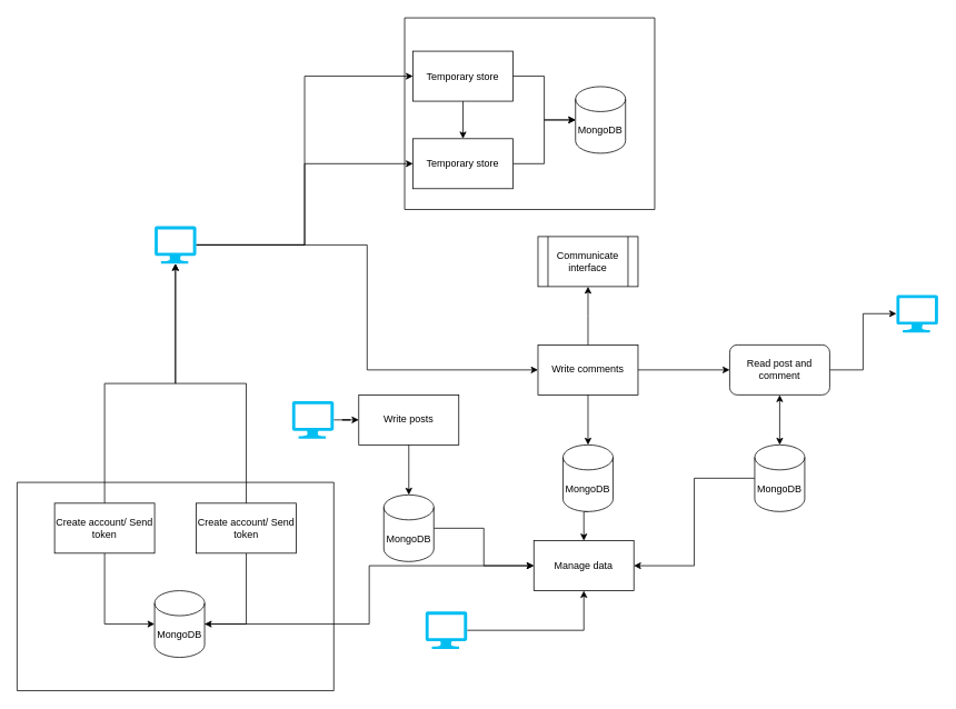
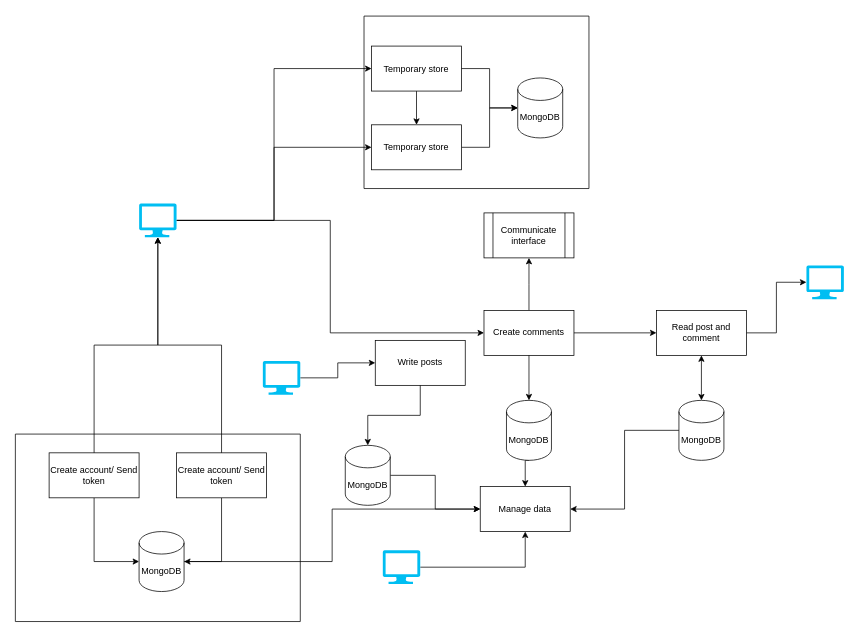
  <mxCell id="0" />
  <mxCell id="1" parent="0" />
- <mxCell id="2" value="Write posts" style="rounded=0;whiteSpace=wrap;html=1;" parent="1" vertex="1"><mxGeometry x="430" y="473" width="120" height="60" as="geometry" /></mxCell>
+ <mxCell id="2" value="Write posts" style="rounded=0;whiteSpace=wrap;html=1;" parent="1" vertex="1"><mxGeometry x="500" y="453" width="120" height="60" as="geometry" /></mxCell>
  <mxCell id="3" style="edgeStyle=orthogonalEdgeStyle;rounded=0;orthogonalLoop=1;jettySize=auto;html=1;startArrow=none;startFill=0;" parent="1" source="4" edge="1"><mxGeometry relative="1" as="geometry"><mxPoint x="705" y="343" as="targetPoint" /></mxGeometry></mxCell>
- <mxCell id="4" value="Write comments" style="rounded=0;whiteSpace=wrap;html=1;" parent="1" vertex="1"><mxGeometry x="645" y="413" width="120" height="60" as="geometry" /></mxCell>
+ <mxCell id="4" value="Create comments" style="rounded=0;whiteSpace=wrap;html=1;" parent="1" vertex="1"><mxGeometry x="645" y="413" width="120" height="60" as="geometry" /></mxCell>
  <mxCell id="5" style="edgeStyle=orthogonalEdgeStyle;rounded=0;orthogonalLoop=1;jettySize=auto;html=1;exitX=0;exitY=0.5;exitDx=0;exitDy=0;startArrow=classic;startFill=1;endArrow=none;endFill=0;" parent="1" source="7" target="4" edge="1"><mxGeometry relative="1" as="geometry" /></mxCell>
  <mxCell id="6" style="edgeStyle=orthogonalEdgeStyle;rounded=0;orthogonalLoop=1;jettySize=auto;html=1;entryX=0;entryY=0.5;entryDx=0;entryDy=0;entryPerimeter=0;startArrow=none;startFill=0;endArrow=classic;endFill=1;" parent="1" source="7" target="22" edge="1"><mxGeometry relative="1" as="geometry" /></mxCell>
- <mxCell id="7" value="Read post and comment" style="whiteSpace=wrap;html=1;rounded=1;" parent="1" vertex="1"><mxGeometry x="875" y="413" width="120" height="60" as="geometry" /></mxCell>
+ <mxCell id="7" value="Read post and comment" style="rounded=0;whiteSpace=wrap;html=1;" parent="1" vertex="1"><mxGeometry x="875" y="413" width="120" height="60" as="geometry" /></mxCell>
  <mxCell id="8" value="" style="edgeStyle=orthogonalEdgeStyle;rounded=0;orthogonalLoop=1;jettySize=auto;html=1;startArrow=classic;startFill=1;endArrow=none;endFill=0;" parent="1" source="10" target="2" edge="1"><mxGeometry relative="1" as="geometry" /></mxCell>
  <mxCell id="9" style="edgeStyle=orthogonalEdgeStyle;rounded=0;orthogonalLoop=1;jettySize=auto;html=1;entryX=0;entryY=0.5;entryDx=0;entryDy=0;startArrow=none;startFill=0;endArrow=classic;endFill=1;" parent="1" source="10" target="32" edge="1"><mxGeometry relative="1" as="geometry" /></mxCell>
  <mxCell id="10" value="MongoDB" style="shape=cylinder3;whiteSpace=wrap;html=1;boundedLbl=1;backgroundOutline=1;size=15;" parent="1" vertex="1"><mxGeometry x="460" y="593" width="60" height="80" as="geometry" /></mxCell>
  <mxCell id="11" value="" style="edgeStyle=orthogonalEdgeStyle;rounded=0;orthogonalLoop=1;jettySize=auto;html=1;startArrow=classic;startFill=1;endArrow=none;endFill=0;" parent="1" source="13" target="4" edge="1"><mxGeometry relative="1" as="geometry" /></mxCell>
  <mxCell id="12" style="edgeStyle=orthogonalEdgeStyle;rounded=0;orthogonalLoop=1;jettySize=auto;html=1;exitX=0.5;exitY=1;exitDx=0;exitDy=0;exitPerimeter=0;entryX=0.5;entryY=0;entryDx=0;entryDy=0;startArrow=none;startFill=0;endArrow=classic;endFill=1;" parent="1" source="13" target="32" edge="1"><mxGeometry relative="1" as="geometry" /></mxCell>
  <mxCell id="13" value="MongoDB" style="shape=cylinder3;whiteSpace=wrap;html=1;boundedLbl=1;backgroundOutline=1;size=15;" parent="1" vertex="1"><mxGeometry x="675" y="533" width="60" height="80" as="geometry" /></mxCell>
  <mxCell id="14" value="" style="edgeStyle=orthogonalEdgeStyle;rounded=0;orthogonalLoop=1;jettySize=auto;html=1;startArrow=classic;startFill=1;" parent="1" source="16" target="7" edge="1"><mxGeometry relative="1" as="geometry" /></mxCell>
  <mxCell id="15" style="edgeStyle=orthogonalEdgeStyle;rounded=0;orthogonalLoop=1;jettySize=auto;html=1;entryX=1;entryY=0.5;entryDx=0;entryDy=0;startArrow=none;startFill=0;endArrow=classic;endFill=1;" parent="1" source="16" target="32" edge="1"><mxGeometry relative="1" as="geometry" /></mxCell>
  <mxCell id="16" value="MongoDB" style="shape=cylinder3;whiteSpace=wrap;html=1;boundedLbl=1;backgroundOutline=1;size=15;" parent="1" vertex="1"><mxGeometry x="905" y="533" width="60" height="80" as="geometry" /></mxCell>
  <mxCell id="17" value="Communicate interface" style="shape=process;whiteSpace=wrap;html=1;backgroundOutline=1;fontFamily=Helvetica;fontSize=12;fontColor=#000000;align=center;strokeColor=#000000;fillColor=#ffffff;" parent="1" vertex="1"><mxGeometry x="645" y="283" width="120" height="60" as="geometry" /></mxCell>
  <mxCell id="18" style="edgeStyle=orthogonalEdgeStyle;rounded=0;orthogonalLoop=1;jettySize=auto;html=1;entryX=0;entryY=0.5;entryDx=0;entryDy=0;startArrow=none;startFill=0;endArrow=classic;endFill=1;" parent="1" source="21" target="4" edge="1"><mxGeometry relative="1" as="geometry" /></mxCell>
  <mxCell id="19" style="edgeStyle=orthogonalEdgeStyle;rounded=0;orthogonalLoop=1;jettySize=auto;html=1;entryX=0;entryY=0.5;entryDx=0;entryDy=0;" parent="1" source="21" target="29" edge="1"><mxGeometry relative="1" as="geometry" /></mxCell>
  <mxCell id="20" style="edgeStyle=orthogonalEdgeStyle;rounded=0;orthogonalLoop=1;jettySize=auto;html=1;entryX=0;entryY=0.5;entryDx=0;entryDy=0;" parent="1" source="21" target="27" edge="1"><mxGeometry relative="1" as="geometry" /></mxCell>
  <mxCell id="21" value="" style="verticalLabelPosition=bottom;html=1;verticalAlign=top;align=center;strokeColor=none;fillColor=#00BEF2;shape=mxgraph.azure.computer;pointerEvents=1;" parent="1" vertex="1"><mxGeometry x="185" y="270.5" width="50" height="45" as="geometry" /></mxCell>
  <mxCell id="22" value="" style="verticalLabelPosition=bottom;html=1;verticalAlign=top;align=center;strokeColor=none;fillColor=#00BEF2;shape=mxgraph.azure.computer;pointerEvents=1;" parent="1" vertex="1"><mxGeometry x="1075" y="353" width="50" height="45" as="geometry" /></mxCell>
  <mxCell id="23" value="" style="edgeStyle=orthogonalEdgeStyle;rounded=0;orthogonalLoop=1;jettySize=auto;html=1;startArrow=none;startFill=0;endArrow=classic;endFill=1;" parent="1" source="24" target="2" edge="1"><mxGeometry relative="1" as="geometry" /></mxCell>
  <mxCell id="24" value="" style="verticalLabelPosition=bottom;html=1;verticalAlign=top;align=center;strokeColor=none;fillColor=#00BEF2;shape=mxgraph.azure.computer;pointerEvents=1;" parent="1" vertex="1"><mxGeometry x="350" y="480.5" width="50" height="45" as="geometry" /></mxCell>
  <mxCell id="25" value="" style="swimlane;startSize=0;" parent="1" vertex="1"><mxGeometry x="485" y="20.5" width="300" height="230" as="geometry" /></mxCell>
  <mxCell id="26" style="edgeStyle=orthogonalEdgeStyle;rounded=0;orthogonalLoop=1;jettySize=auto;html=1;entryX=0;entryY=0.5;entryDx=0;entryDy=0;entryPerimeter=0;" parent="25" source="27" target="30" edge="1"><mxGeometry relative="1" as="geometry" /></mxCell>
  <mxCell id="27" value="Temporary store" style="rounded=0;whiteSpace=wrap;html=1;" parent="25" vertex="1"><mxGeometry x="10" y="145" width="120" height="60" as="geometry" /></mxCell>
  <mxCell id="28" value="" style="edgeStyle=none;html=1;" parent="25" source="29" target="27" edge="1"><mxGeometry relative="1" as="geometry" /></mxCell>
  <mxCell id="29" value="Temporary store" style="rounded=0;whiteSpace=wrap;html=1;" parent="25" vertex="1"><mxGeometry x="10" y="40" width="120" height="60" as="geometry" /></mxCell>
  <mxCell id="30" value="MongoDB" style="shape=cylinder3;whiteSpace=wrap;html=1;boundedLbl=1;backgroundOutline=1;size=15;" parent="25" vertex="1"><mxGeometry x="205" y="82.5" width="60" height="80" as="geometry" /></mxCell>
  <mxCell id="31" style="edgeStyle=orthogonalEdgeStyle;rounded=0;orthogonalLoop=1;jettySize=auto;html=1;entryX=0;entryY=0.5;entryDx=0;entryDy=0;entryPerimeter=0;startArrow=none;startFill=0;endArrow=classic;endFill=1;" parent="25" source="29" target="30" edge="1"><mxGeometry relative="1" as="geometry" /></mxCell>
  <mxCell id="32" value="Manage data" style="rounded=0;whiteSpace=wrap;html=1;" parent="1" vertex="1"><mxGeometry x="640" y="648" width="120" height="60" as="geometry" /></mxCell>
  <mxCell id="33" style="edgeStyle=orthogonalEdgeStyle;rounded=0;orthogonalLoop=1;jettySize=auto;html=1;entryX=0.5;entryY=1;entryDx=0;entryDy=0;startArrow=none;startFill=0;endArrow=classic;endFill=1;" parent="1" source="34" target="32" edge="1"><mxGeometry relative="1" as="geometry" /></mxCell>
  <mxCell id="34" value="" style="verticalLabelPosition=bottom;html=1;verticalAlign=top;align=center;strokeColor=none;fillColor=#00BEF2;shape=mxgraph.azure.computer;pointerEvents=1;" parent="1" vertex="1"><mxGeometry x="510" y="733" width="50" height="45" as="geometry" /></mxCell>
  <mxCell id="35" style="edgeStyle=orthogonalEdgeStyle;rounded=0;orthogonalLoop=1;jettySize=auto;html=1;entryX=0;entryY=0.5;entryDx=0;entryDy=0;startArrow=none;startFill=0;endArrow=classic;endFill=1;" parent="1" source="39" target="32" edge="1"><mxGeometry relative="1" as="geometry" /></mxCell>
  <mxCell id="36" value="" style="swimlane;startSize=0;" parent="1" vertex="1"><mxGeometry x="20" y="578" width="380" height="250" as="geometry" /></mxCell>
  <mxCell id="37" style="edgeStyle=orthogonalEdgeStyle;rounded=0;orthogonalLoop=1;jettySize=auto;html=1;entryX=0;entryY=0.5;entryDx=0;entryDy=0;entryPerimeter=0;" parent="36" source="38" target="39" edge="1"><mxGeometry relative="1" as="geometry" /></mxCell>
  <mxCell id="38" value="Create account/ Send token" style="rounded=0;whiteSpace=wrap;html=1;" parent="36" vertex="1"><mxGeometry x="45" y="25" width="120" height="60" as="geometry" /></mxCell>
  <mxCell id="39" value="MongoDB" style="shape=cylinder3;whiteSpace=wrap;html=1;boundedLbl=1;backgroundOutline=1;size=15;" parent="36" vertex="1"><mxGeometry x="165" y="130" width="60" height="80" as="geometry" /></mxCell>
  <mxCell id="40" style="edgeStyle=orthogonalEdgeStyle;rounded=0;orthogonalLoop=1;jettySize=auto;html=1;entryX=1;entryY=0.5;entryDx=0;entryDy=0;entryPerimeter=0;" parent="36" source="41" target="39" edge="1"><mxGeometry relative="1" as="geometry" /></mxCell>
  <mxCell id="41" value="Create account/ Send token" style="rounded=0;whiteSpace=wrap;html=1;" parent="36" vertex="1"><mxGeometry x="215" y="25" width="120" height="60" as="geometry" /></mxCell>
  <mxCell id="42" style="edgeStyle=orthogonalEdgeStyle;rounded=0;orthogonalLoop=1;jettySize=auto;html=1;entryX=0.5;entryY=1;entryDx=0;entryDy=0;entryPerimeter=0;" parent="1" source="38" target="21" edge="1"><mxGeometry relative="1" as="geometry" /></mxCell>
  <mxCell id="43" style="edgeStyle=orthogonalEdgeStyle;rounded=0;orthogonalLoop=1;jettySize=auto;html=1;entryX=0.5;entryY=1;entryDx=0;entryDy=0;entryPerimeter=0;" parent="1" source="41" target="21" edge="1"><mxGeometry relative="1" as="geometry" /></mxCell>
